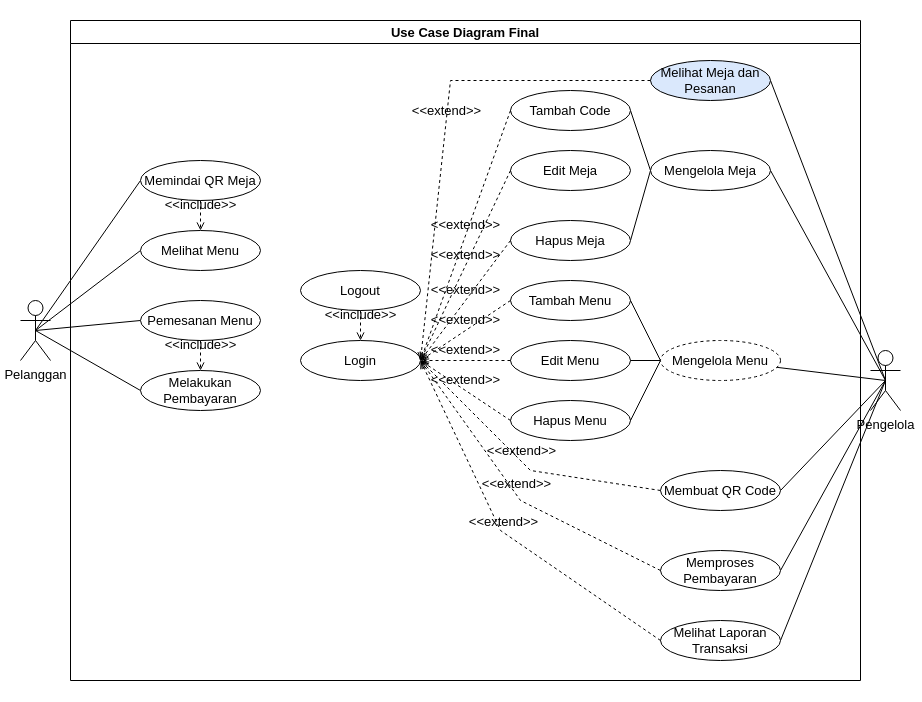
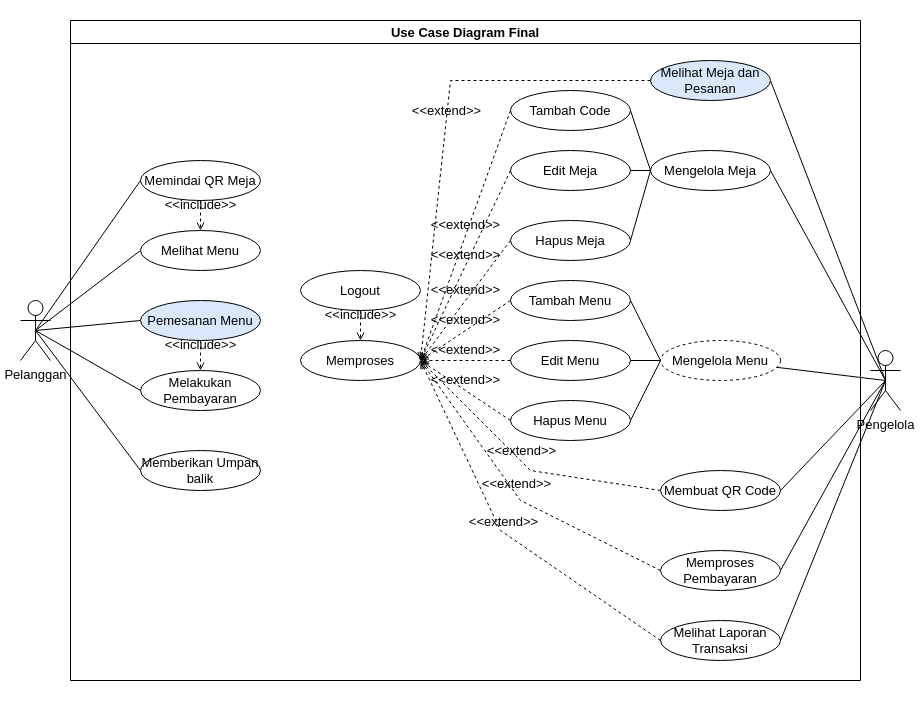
  <mxCell id="0" />
  <mxCell id="1" parent="0" />
  <mxCell id="2" style="rounded=0;orthogonalLoop=1;jettySize=auto;html=1;exitX=0.5;exitY=0.5;exitDx=0;exitDy=0;exitPerimeter=0;entryX=0;entryY=0.5;entryDx=0;entryDy=0;endArrow=none;startFill=0;fontSize=13;" edge="1" parent="1" source="7" target="15"><mxGeometry relative="1" as="geometry" /></mxCell>
  <mxCell id="3" style="rounded=0;orthogonalLoop=1;jettySize=auto;html=1;exitX=0.5;exitY=0.5;exitDx=0;exitDy=0;exitPerimeter=0;entryX=0;entryY=0.5;entryDx=0;entryDy=0;endArrow=none;startFill=0;fontSize=13;" edge="1" parent="1" source="7" target="17"><mxGeometry relative="1" as="geometry" /></mxCell>
  <mxCell id="4" style="rounded=0;orthogonalLoop=1;jettySize=auto;html=1;exitX=0.5;exitY=0.5;exitDx=0;exitDy=0;exitPerimeter=0;entryX=0;entryY=0.5;entryDx=0;entryDy=0;endArrow=none;startFill=0;fontSize=13;" edge="1" parent="1" source="7" target="21"><mxGeometry relative="1" as="geometry" /></mxCell>
  <mxCell id="5" style="rounded=0;orthogonalLoop=1;jettySize=auto;html=1;exitX=0.5;exitY=0.5;exitDx=0;exitDy=0;exitPerimeter=0;entryX=0;entryY=0.5;entryDx=0;entryDy=0;endArrow=none;startFill=0;fontSize=13;" edge="1" parent="1" source="7" target="26"><mxGeometry relative="1" as="geometry" /></mxCell>
+ <mxCell id="6" style="rounded=0;orthogonalLoop=1;jettySize=auto;html=1;exitX=0.5;exitY=0.5;exitDx=0;exitDy=0;exitPerimeter=0;entryX=0;entryY=0.5;entryDx=0;entryDy=0;endArrow=none;startFill=0;fontSize=13;" edge="1" parent="1" source="7" target="27"><mxGeometry relative="1" as="geometry" /></mxCell>
  <mxCell id="7" value="Pelanggan" style="shape=umlActor;verticalLabelPosition=bottom;verticalAlign=top;html=1;outlineConnect=0;fontSize=13;" parent="1" vertex="1"><mxGeometry x="20" y="300" width="30" height="60" as="geometry" /></mxCell>
  <mxCell id="8" style="rounded=0;orthogonalLoop=1;jettySize=auto;html=1;exitX=0.5;exitY=0.5;exitDx=0;exitDy=0;exitPerimeter=0;entryX=1;entryY=0.5;entryDx=0;entryDy=0;endArrow=none;startFill=0;fontSize=13;" edge="1" parent="1" source="14" target="35"><mxGeometry relative="1" as="geometry" /></mxCell>
  <mxCell id="9" style="rounded=0;orthogonalLoop=1;jettySize=auto;html=1;exitX=0.5;exitY=0.5;exitDx=0;exitDy=0;exitPerimeter=0;entryX=1;entryY=0.5;entryDx=0;entryDy=0;endArrow=none;startFill=0;fontSize=13;" edge="1" parent="1" source="14" target="33"><mxGeometry relative="1" as="geometry" /></mxCell>
  <mxCell id="10" style="rounded=0;orthogonalLoop=1;jettySize=auto;html=1;exitX=0.5;exitY=0.5;exitDx=0;exitDy=0;exitPerimeter=0;endArrow=none;startFill=0;fontSize=13;" edge="1" parent="1" source="14" target="25"><mxGeometry relative="1" as="geometry" /></mxCell>
  <mxCell id="11" style="rounded=0;orthogonalLoop=1;jettySize=auto;html=1;exitX=0.5;exitY=0.5;exitDx=0;exitDy=0;exitPerimeter=0;entryX=1;entryY=0.5;entryDx=0;entryDy=0;endArrow=none;startFill=0;fontSize=13;" edge="1" parent="1" source="14" target="34"><mxGeometry relative="1" as="geometry" /></mxCell>
  <mxCell id="12" style="rounded=0;orthogonalLoop=1;jettySize=auto;html=1;exitX=0.5;exitY=0.5;exitDx=0;exitDy=0;exitPerimeter=0;entryX=1;entryY=0.5;entryDx=0;entryDy=0;endArrow=none;startFill=0;fontSize=13;" edge="1" parent="1" source="14" target="29"><mxGeometry relative="1" as="geometry" /></mxCell>
  <mxCell id="13" style="rounded=0;orthogonalLoop=1;jettySize=auto;html=1;exitX=0.5;exitY=0.5;exitDx=0;exitDy=0;exitPerimeter=0;entryX=1;entryY=0.5;entryDx=0;entryDy=0;endArrow=none;startFill=0;fontSize=13;" edge="1" parent="1" source="14" target="28"><mxGeometry relative="1" as="geometry" /></mxCell>
  <mxCell id="14" value="Pengelola" style="shape=umlActor;verticalLabelPosition=bottom;verticalAlign=top;html=1;outlineConnect=0;fontSize=13;" parent="1" vertex="1"><mxGeometry x="870" y="350" width="30" height="60" as="geometry" /></mxCell>
  <mxCell id="15" value="Memindai QR Meja" style="ellipse;whiteSpace=wrap;html=1;fontSize=13;" vertex="1" parent="1"><mxGeometry x="140" y="160" width="120" height="40" as="geometry" /></mxCell>
- <mxCell id="16" value="Login" style="ellipse;whiteSpace=wrap;html=1;fontSize=13;" vertex="1" parent="1"><mxGeometry x="300" y="340" width="120" height="40" as="geometry" /></mxCell>
+ <mxCell id="16" value="Memproses" style="ellipse;whiteSpace=wrap;html=1;fontSize=13;" vertex="1" parent="1"><mxGeometry x="300" y="340" width="120" height="40" as="geometry" /></mxCell>
  <mxCell id="17" value="Melihat Menu" style="ellipse;whiteSpace=wrap;html=1;fontSize=13;" vertex="1" parent="1"><mxGeometry x="140" y="230" width="120" height="40" as="geometry" /></mxCell>
  <mxCell id="18" value="Tambah Menu" style="ellipse;whiteSpace=wrap;html=1;fontSize=13;" vertex="1" parent="1"><mxGeometry x="510" y="280" width="120" height="40" as="geometry" /></mxCell>
  <mxCell id="19" value="Edit Menu" style="ellipse;whiteSpace=wrap;html=1;fontSize=13;" vertex="1" parent="1"><mxGeometry x="510" y="340" width="120" height="40" as="geometry" /></mxCell>
  <mxCell id="20" value="Hapus Menu" style="ellipse;whiteSpace=wrap;html=1;fontSize=13;" vertex="1" parent="1"><mxGeometry x="510" y="400" width="120" height="40" as="geometry" /></mxCell>
- <mxCell id="21" value="Pemesanan Menu" style="ellipse;whiteSpace=wrap;html=1;fontSize=13;" vertex="1" parent="1"><mxGeometry x="140" y="300" width="120" height="40" as="geometry" /></mxCell>
+ <mxCell id="21" value="Pemesanan Menu" style="ellipse;whiteSpace=wrap;html=1;fontSize=13;fillColor=#dae8fc;" vertex="1" parent="1"><mxGeometry x="140" y="300" width="120" height="40" as="geometry" /></mxCell>
  <mxCell id="22" style="rounded=0;orthogonalLoop=1;jettySize=auto;html=1;exitX=0;exitY=0.5;exitDx=0;exitDy=0;entryX=1;entryY=0.5;entryDx=0;entryDy=0;endArrow=none;startFill=0;fontSize=13;" edge="1" parent="1" source="25" target="18"><mxGeometry relative="1" as="geometry" /></mxCell>
  <mxCell id="23" style="edgeStyle=orthogonalEdgeStyle;rounded=0;orthogonalLoop=1;jettySize=auto;html=1;exitX=0;exitY=0.5;exitDx=0;exitDy=0;entryX=1;entryY=0.5;entryDx=0;entryDy=0;endArrow=none;startFill=0;fontSize=13;" edge="1" parent="1" source="25" target="19"><mxGeometry relative="1" as="geometry" /></mxCell>
  <mxCell id="24" style="rounded=0;orthogonalLoop=1;jettySize=auto;html=1;exitX=0;exitY=0.5;exitDx=0;exitDy=0;entryX=1;entryY=0.5;entryDx=0;entryDy=0;endArrow=none;startFill=0;fontSize=13;" edge="1" parent="1" source="25" target="20"><mxGeometry relative="1" as="geometry" /></mxCell>
  <mxCell id="25" value="Mengelola Menu" style="ellipse;whiteSpace=wrap;html=1;fontSize=13;dashed=1;" vertex="1" parent="1"><mxGeometry x="660" y="340" width="120" height="40" as="geometry" /></mxCell>
  <mxCell id="26" value="Melakukan Pembayaran" style="ellipse;whiteSpace=wrap;html=1;fontSize=13;" vertex="1" parent="1"><mxGeometry x="140" y="370" width="120" height="40" as="geometry" /></mxCell>
+ <mxCell id="27" value="Memberikan Umpan balik" style="ellipse;whiteSpace=wrap;html=1;fontSize=13;" vertex="1" parent="1"><mxGeometry x="140" y="450" width="120" height="40" as="geometry" /></mxCell>
  <mxCell id="28" value="Melihat Laporan Transaksi" style="ellipse;whiteSpace=wrap;html=1;fontSize=13;" vertex="1" parent="1"><mxGeometry x="660" y="620" width="120" height="40" as="geometry" /></mxCell>
  <mxCell id="29" value="Memproses Pembayaran" style="ellipse;whiteSpace=wrap;html=1;fontSize=13;" vertex="1" parent="1"><mxGeometry x="660" y="550" width="120" height="40" as="geometry" /></mxCell>
  <mxCell id="30" style="rounded=0;orthogonalLoop=1;jettySize=auto;html=1;exitX=0;exitY=0.5;exitDx=0;exitDy=0;entryX=1;entryY=0.5;entryDx=0;entryDy=0;endArrow=none;startFill=0;fontSize=13;" edge="1" parent="1" source="33" target="36"><mxGeometry relative="1" as="geometry" /></mxCell>
+ <mxCell id="31" style="rounded=0;orthogonalLoop=1;jettySize=auto;html=1;exitX=0;exitY=0.5;exitDx=0;exitDy=0;entryX=1;entryY=0.5;entryDx=0;entryDy=0;endArrow=none;startFill=0;fontSize=13;" edge="1" parent="1" source="33" target="37"><mxGeometry relative="1" as="geometry" /></mxCell>
  <mxCell id="32" style="rounded=0;orthogonalLoop=1;jettySize=auto;html=1;exitX=0;exitY=0.5;exitDx=0;exitDy=0;entryX=1;entryY=0.5;entryDx=0;entryDy=0;endArrow=none;startFill=0;fontSize=13;" edge="1" parent="1" source="33" target="38"><mxGeometry relative="1" as="geometry" /></mxCell>
  <mxCell id="33" value="Mengelola Meja" style="ellipse;whiteSpace=wrap;html=1;fontSize=13;" vertex="1" parent="1"><mxGeometry x="650" y="150" width="120" height="40" as="geometry" /></mxCell>
  <mxCell id="34" value="Membuat QR Code" style="ellipse;whiteSpace=wrap;html=1;fontSize=13;" vertex="1" parent="1"><mxGeometry x="660" y="470" width="120" height="40" as="geometry" /></mxCell>
  <mxCell id="35" value="Melihat Meja dan Pesanan" style="ellipse;whiteSpace=wrap;html=1;fontSize=13;fillColor=#dae8fc;" vertex="1" parent="1"><mxGeometry x="650" y="60" width="120" height="40" as="geometry" /></mxCell>
  <mxCell id="36" value="Tambah Code" style="ellipse;whiteSpace=wrap;html=1;fontSize=13;" vertex="1" parent="1"><mxGeometry x="510" y="90" width="120" height="40" as="geometry" /></mxCell>
  <mxCell id="37" value="Edit Meja" style="ellipse;whiteSpace=wrap;html=1;fontSize=13;" vertex="1" parent="1"><mxGeometry x="510" y="150" width="120" height="40" as="geometry" /></mxCell>
  <mxCell id="38" value="Hapus Meja" style="ellipse;whiteSpace=wrap;html=1;fontSize=13;" vertex="1" parent="1"><mxGeometry x="510" y="220" width="120" height="40" as="geometry" /></mxCell>
  <mxCell id="39" value="&amp;lt;&amp;lt;extend&amp;gt;&amp;gt;" style="html=1;verticalAlign=bottom;labelBackgroundColor=none;endArrow=open;endFill=0;dashed=1;rounded=0;exitX=0;exitY=0.5;exitDx=0;exitDy=0;entryX=1;entryY=0.5;entryDx=0;entryDy=0;fontSize=13;" edge="1" parent="1" source="36" target="16"><mxGeometry width="160" relative="1" as="geometry"><mxPoint x="320" y="400" as="sourcePoint" /><mxPoint x="480" y="400" as="targetPoint" /></mxGeometry></mxCell>
  <mxCell id="40" value="&amp;lt;&amp;lt;extend&amp;gt;&amp;gt;" style="html=1;verticalAlign=bottom;labelBackgroundColor=none;endArrow=open;endFill=0;dashed=1;rounded=0;exitX=0;exitY=0.5;exitDx=0;exitDy=0;entryX=1;entryY=0.5;entryDx=0;entryDy=0;fontSize=13;" edge="1" parent="1" source="37" target="16"><mxGeometry width="160" relative="1" as="geometry"><mxPoint x="580" y="220" as="sourcePoint" /><mxPoint x="490" y="470" as="targetPoint" /></mxGeometry></mxCell>
  <mxCell id="41" value="&amp;lt;&amp;lt;extend&amp;gt;&amp;gt;" style="html=1;verticalAlign=bottom;labelBackgroundColor=none;endArrow=open;endFill=0;dashed=1;rounded=0;exitX=0;exitY=0.5;exitDx=0;exitDy=0;entryX=1;entryY=0.5;entryDx=0;entryDy=0;fontSize=13;" edge="1" parent="1" source="38" target="16"><mxGeometry width="160" relative="1" as="geometry"><mxPoint x="610" y="200" as="sourcePoint" /><mxPoint x="520" y="390" as="targetPoint" /></mxGeometry></mxCell>
  <mxCell id="42" value="&amp;lt;&amp;lt;extend&amp;gt;&amp;gt;" style="html=1;verticalAlign=bottom;labelBackgroundColor=none;endArrow=open;endFill=0;dashed=1;rounded=0;exitX=0;exitY=0.5;exitDx=0;exitDy=0;entryX=1;entryY=0.5;entryDx=0;entryDy=0;fontSize=13;" edge="1" parent="1" source="18" target="16"><mxGeometry width="160" relative="1" as="geometry"><mxPoint x="580" y="340" as="sourcePoint" /><mxPoint x="490" y="460" as="targetPoint" /></mxGeometry></mxCell>
  <mxCell id="43" value="&amp;lt;&amp;lt;extend&amp;gt;&amp;gt;" style="html=1;verticalAlign=bottom;labelBackgroundColor=none;endArrow=open;endFill=0;dashed=1;rounded=0;exitX=0;exitY=0.5;exitDx=0;exitDy=0;entryX=1;entryY=0.5;entryDx=0;entryDy=0;fontSize=13;" edge="1" parent="1" source="19" target="16"><mxGeometry width="160" relative="1" as="geometry"><mxPoint x="660" y="330" as="sourcePoint" /><mxPoint x="570" y="390" as="targetPoint" /></mxGeometry></mxCell>
  <mxCell id="44" value="&amp;lt;&amp;lt;extend&amp;gt;&amp;gt;" style="html=1;verticalAlign=bottom;labelBackgroundColor=none;endArrow=open;endFill=0;dashed=1;rounded=0;exitX=0;exitY=0.5;exitDx=0;exitDy=0;entryX=1;entryY=0.5;entryDx=0;entryDy=0;fontSize=13;" edge="1" parent="1" source="20" target="16"><mxGeometry width="160" relative="1" as="geometry"><mxPoint x="580" y="410" as="sourcePoint" /><mxPoint x="490" y="410" as="targetPoint" /></mxGeometry></mxCell>
  <mxCell id="45" value="&amp;lt;&amp;lt;extend&amp;gt;&amp;gt;" style="html=1;verticalAlign=bottom;labelBackgroundColor=none;endArrow=open;endFill=0;dashed=1;rounded=0;exitX=0;exitY=0.5;exitDx=0;exitDy=0;entryX=1;entryY=0.5;entryDx=0;entryDy=0;fontSize=13;" edge="1" parent="1" source="28" target="16"><mxGeometry width="160" relative="1" as="geometry"><mxPoint x="570" y="460" as="sourcePoint" /><mxPoint x="480" y="400" as="targetPoint" /><Array as="points"><mxPoint x="500" y="530" /></Array></mxGeometry></mxCell>
  <mxCell id="46" value="&amp;lt;&amp;lt;extend&amp;gt;&amp;gt;" style="html=1;verticalAlign=bottom;labelBackgroundColor=none;endArrow=open;endFill=0;dashed=1;rounded=0;exitX=0;exitY=0.5;exitDx=0;exitDy=0;entryX=1;entryY=0.5;entryDx=0;entryDy=0;fontSize=13;" edge="1" parent="1" source="29" target="16"><mxGeometry width="160" relative="1" as="geometry"><mxPoint x="640" y="690" as="sourcePoint" /><mxPoint x="400" y="410" as="targetPoint" /><Array as="points"><mxPoint x="520" y="500" /></Array></mxGeometry></mxCell>
  <mxCell id="47" value="&amp;lt;&amp;lt;extend&amp;gt;&amp;gt;" style="html=1;verticalAlign=bottom;labelBackgroundColor=none;endArrow=open;endFill=0;dashed=1;rounded=0;exitX=0;exitY=0.5;exitDx=0;exitDy=0;fontSize=13;" edge="1" parent="1" source="34"><mxGeometry width="160" relative="1" as="geometry"><mxPoint x="780" y="820" as="sourcePoint" /><mxPoint x="420" y="360" as="targetPoint" /><Array as="points"><mxPoint x="530" y="470" /></Array></mxGeometry></mxCell>
  <mxCell id="48" value="&amp;lt;&amp;lt;extend&amp;gt;&amp;gt;" style="html=1;verticalAlign=bottom;labelBackgroundColor=none;endArrow=open;endFill=0;dashed=1;rounded=0;exitX=0;exitY=0.5;exitDx=0;exitDy=0;entryX=1;entryY=0.5;entryDx=0;entryDy=0;fontSize=13;" edge="1" parent="1" source="35" target="16"><mxGeometry width="160" relative="1" as="geometry"><mxPoint x="560" y="200" as="sourcePoint" /><mxPoint x="470" y="450" as="targetPoint" /><Array as="points"><mxPoint x="450" y="80" /></Array></mxGeometry></mxCell>
  <mxCell id="49" value="Logout" style="ellipse;whiteSpace=wrap;html=1;fontSize=13;" vertex="1" parent="1"><mxGeometry x="300" y="270" width="120" height="40" as="geometry" /></mxCell>
  <mxCell id="50" value="&amp;lt;&amp;lt;include&amp;gt;&amp;gt;" style="html=1;verticalAlign=bottom;labelBackgroundColor=none;endArrow=open;endFill=0;dashed=1;rounded=0;exitX=0.5;exitY=1;exitDx=0;exitDy=0;entryX=0.5;entryY=0;entryDx=0;entryDy=0;fontSize=13;" edge="1" parent="1" source="49" target="16"><mxGeometry width="160" relative="1" as="geometry"><mxPoint x="320" y="260" as="sourcePoint" /><mxPoint x="480" y="260" as="targetPoint" /></mxGeometry></mxCell>
  <mxCell id="51" value="&amp;lt;&amp;lt;include&amp;gt;&amp;gt;" style="html=1;verticalAlign=bottom;labelBackgroundColor=none;endArrow=open;endFill=0;dashed=1;rounded=0;exitX=0.5;exitY=1;exitDx=0;exitDy=0;entryX=0.5;entryY=0;entryDx=0;entryDy=0;fontSize=13;" edge="1" parent="1" source="21" target="26"><mxGeometry width="160" relative="1" as="geometry"><mxPoint x="470" y="300" as="sourcePoint" /><mxPoint x="470" y="330" as="targetPoint" /></mxGeometry></mxCell>
  <mxCell id="52" value="&amp;lt;&amp;lt;include&amp;gt;&amp;gt;" style="html=1;verticalAlign=bottom;labelBackgroundColor=none;endArrow=open;endFill=0;dashed=1;rounded=0;exitX=0.5;exitY=1;exitDx=0;exitDy=0;entryX=0.5;entryY=0;entryDx=0;entryDy=0;fontSize=13;" edge="1" parent="1" source="15" target="17"><mxGeometry width="160" relative="1" as="geometry"><mxPoint x="200" y="350" as="sourcePoint" /><mxPoint x="200" y="380" as="targetPoint" /></mxGeometry></mxCell>
  <mxCell id="53" value="Use Case Diagram Final" style="swimlane;whiteSpace=wrap;html=1;fontSize=13;" vertex="1" parent="1"><mxGeometry x="70" y="20" width="790" height="660" as="geometry" /></mxCell>
